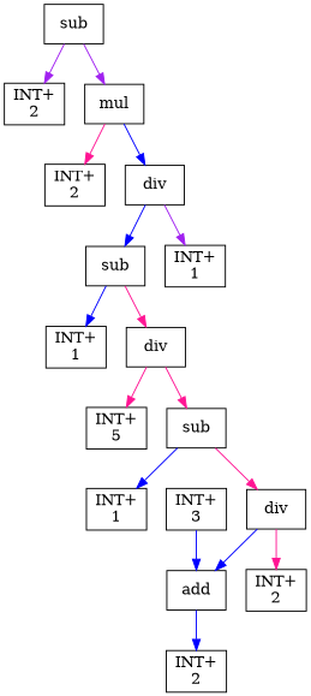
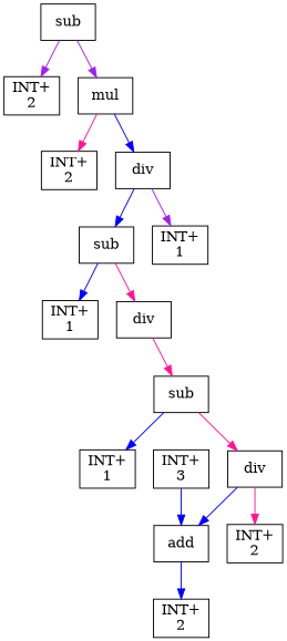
  digraph {
    node [shape=box]
    edge [color=blue]
    n1 [label=sub]
    n2 [label="INT+\n2"]
    n3 [label=mul]
    n4 [label="INT+\n2"]
    n5 [label=div]
    n6 [label=sub]
    n7 [label="INT+\n1"]
    n8 [label="INT+\n1"]
    n9 [label=div]
-   n10 [label="INT+\n5"]
    n11 [label=sub]
    n12 [label="INT+\n1"]
    n13 [label=div]
    n14 [label=add]
    n15 [label="INT+\n2"]
    n16 [label="INT+\n2"]
    n17 [label="INT+\n3"]
    n1 -> n2 [color=purple]
    n1 -> n3 [color=purple]
    n3 -> n4 [color=deeppink]
    n3 -> n5
    n5 -> n6
    n5 -> n7 [color=purple]
    n6 -> n8
    n6 -> n9 [color=deeppink]
-   n9 -> n10 [color=deeppink]
    n9 -> n11 [color=deeppink]
    n11 -> n12
    n11 -> n13 [color=deeppink]
    n13 -> n14
    n13 -> n15 [color=deeppink]
    n14 -> n16
    n17 -> n14
  }
